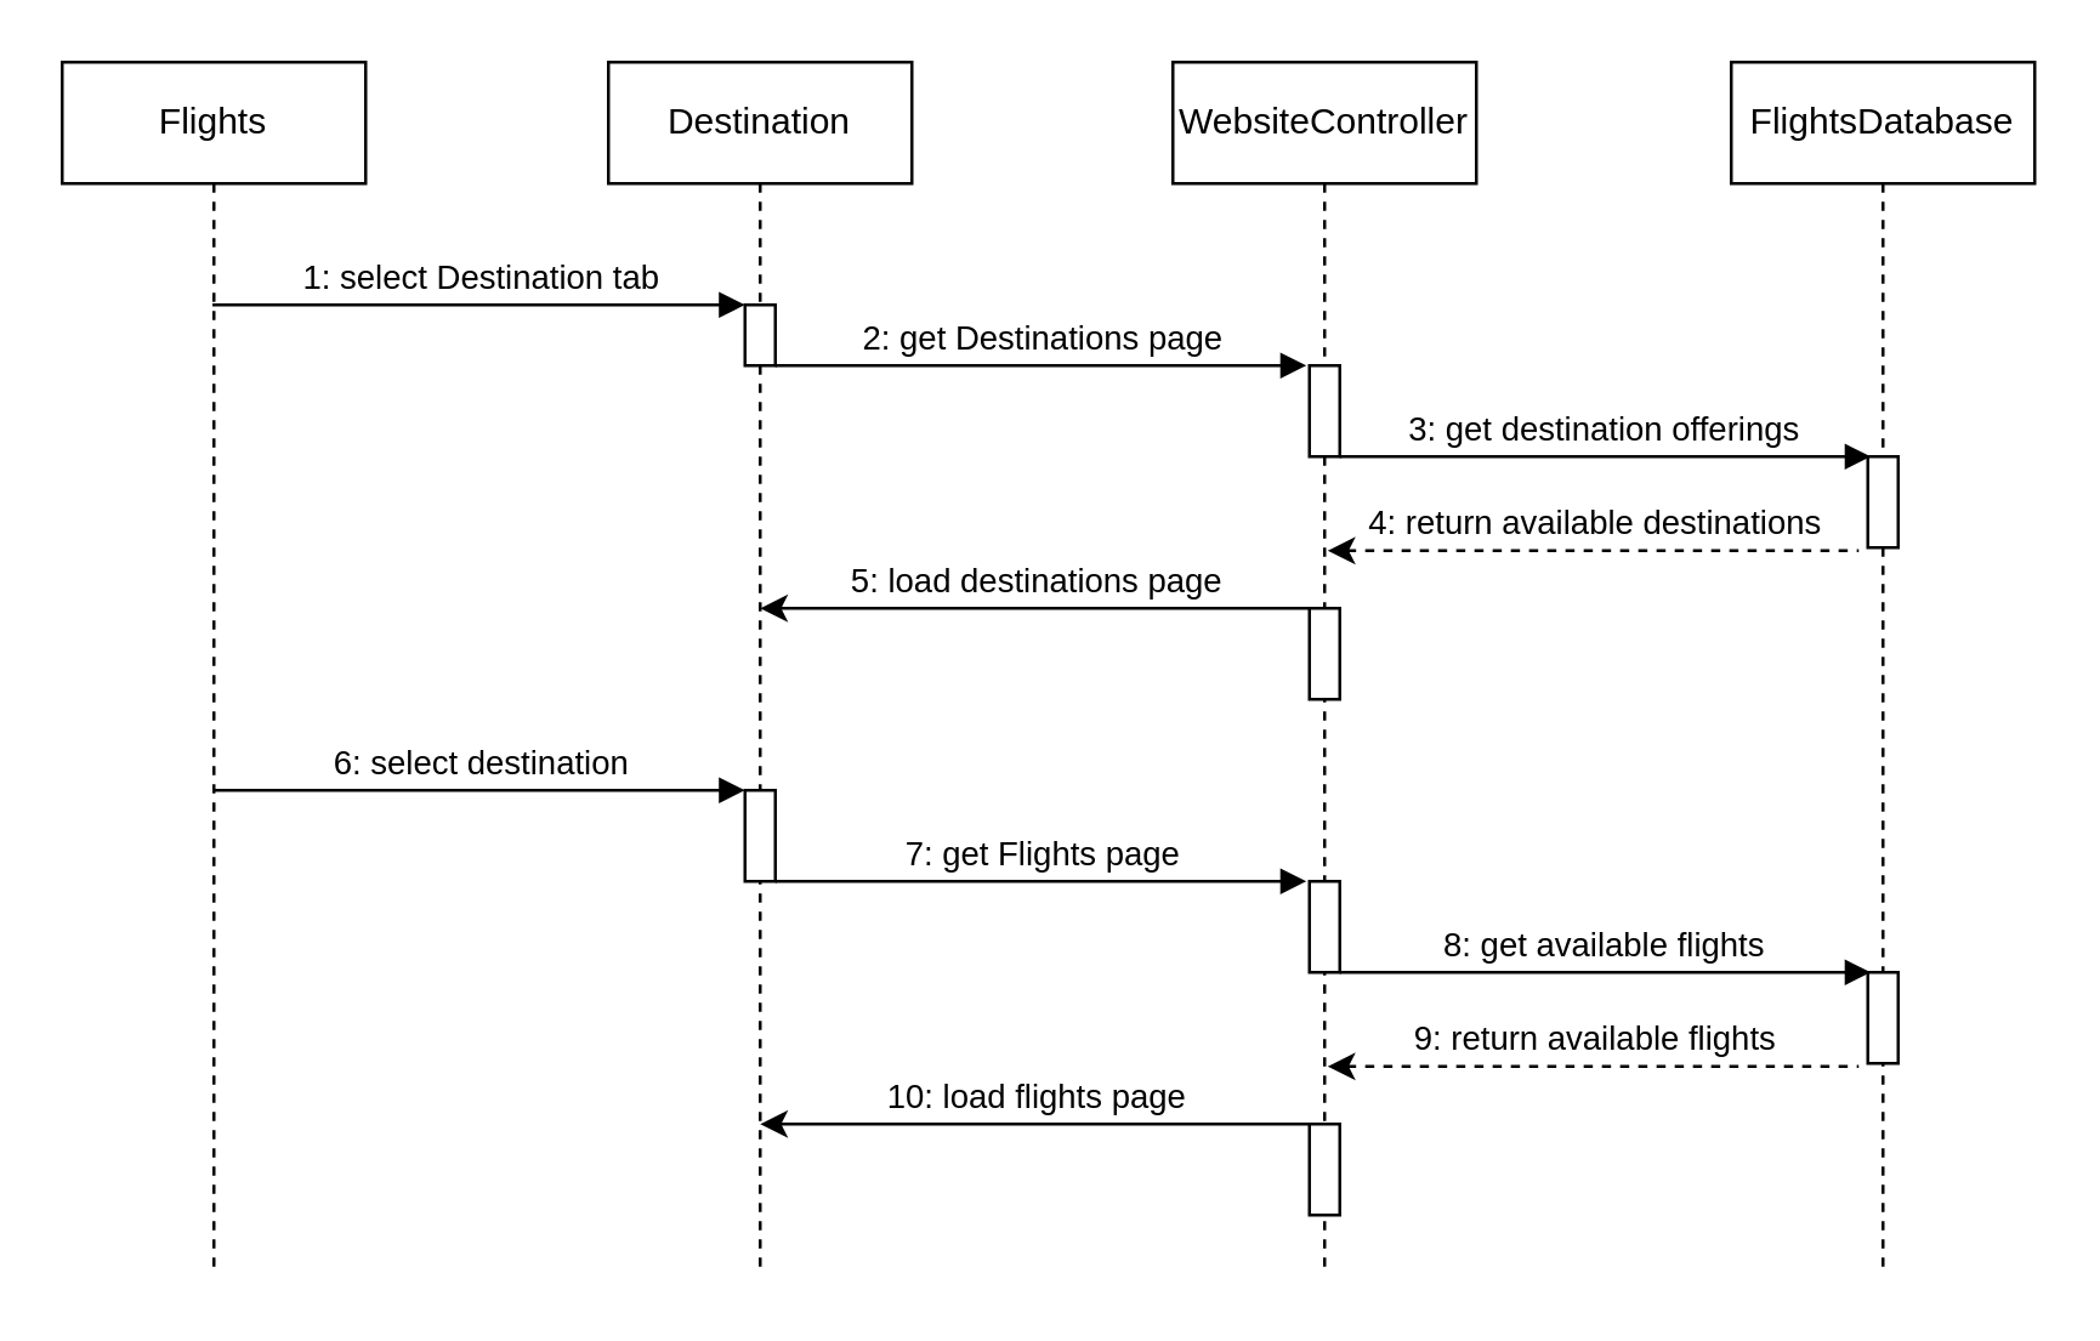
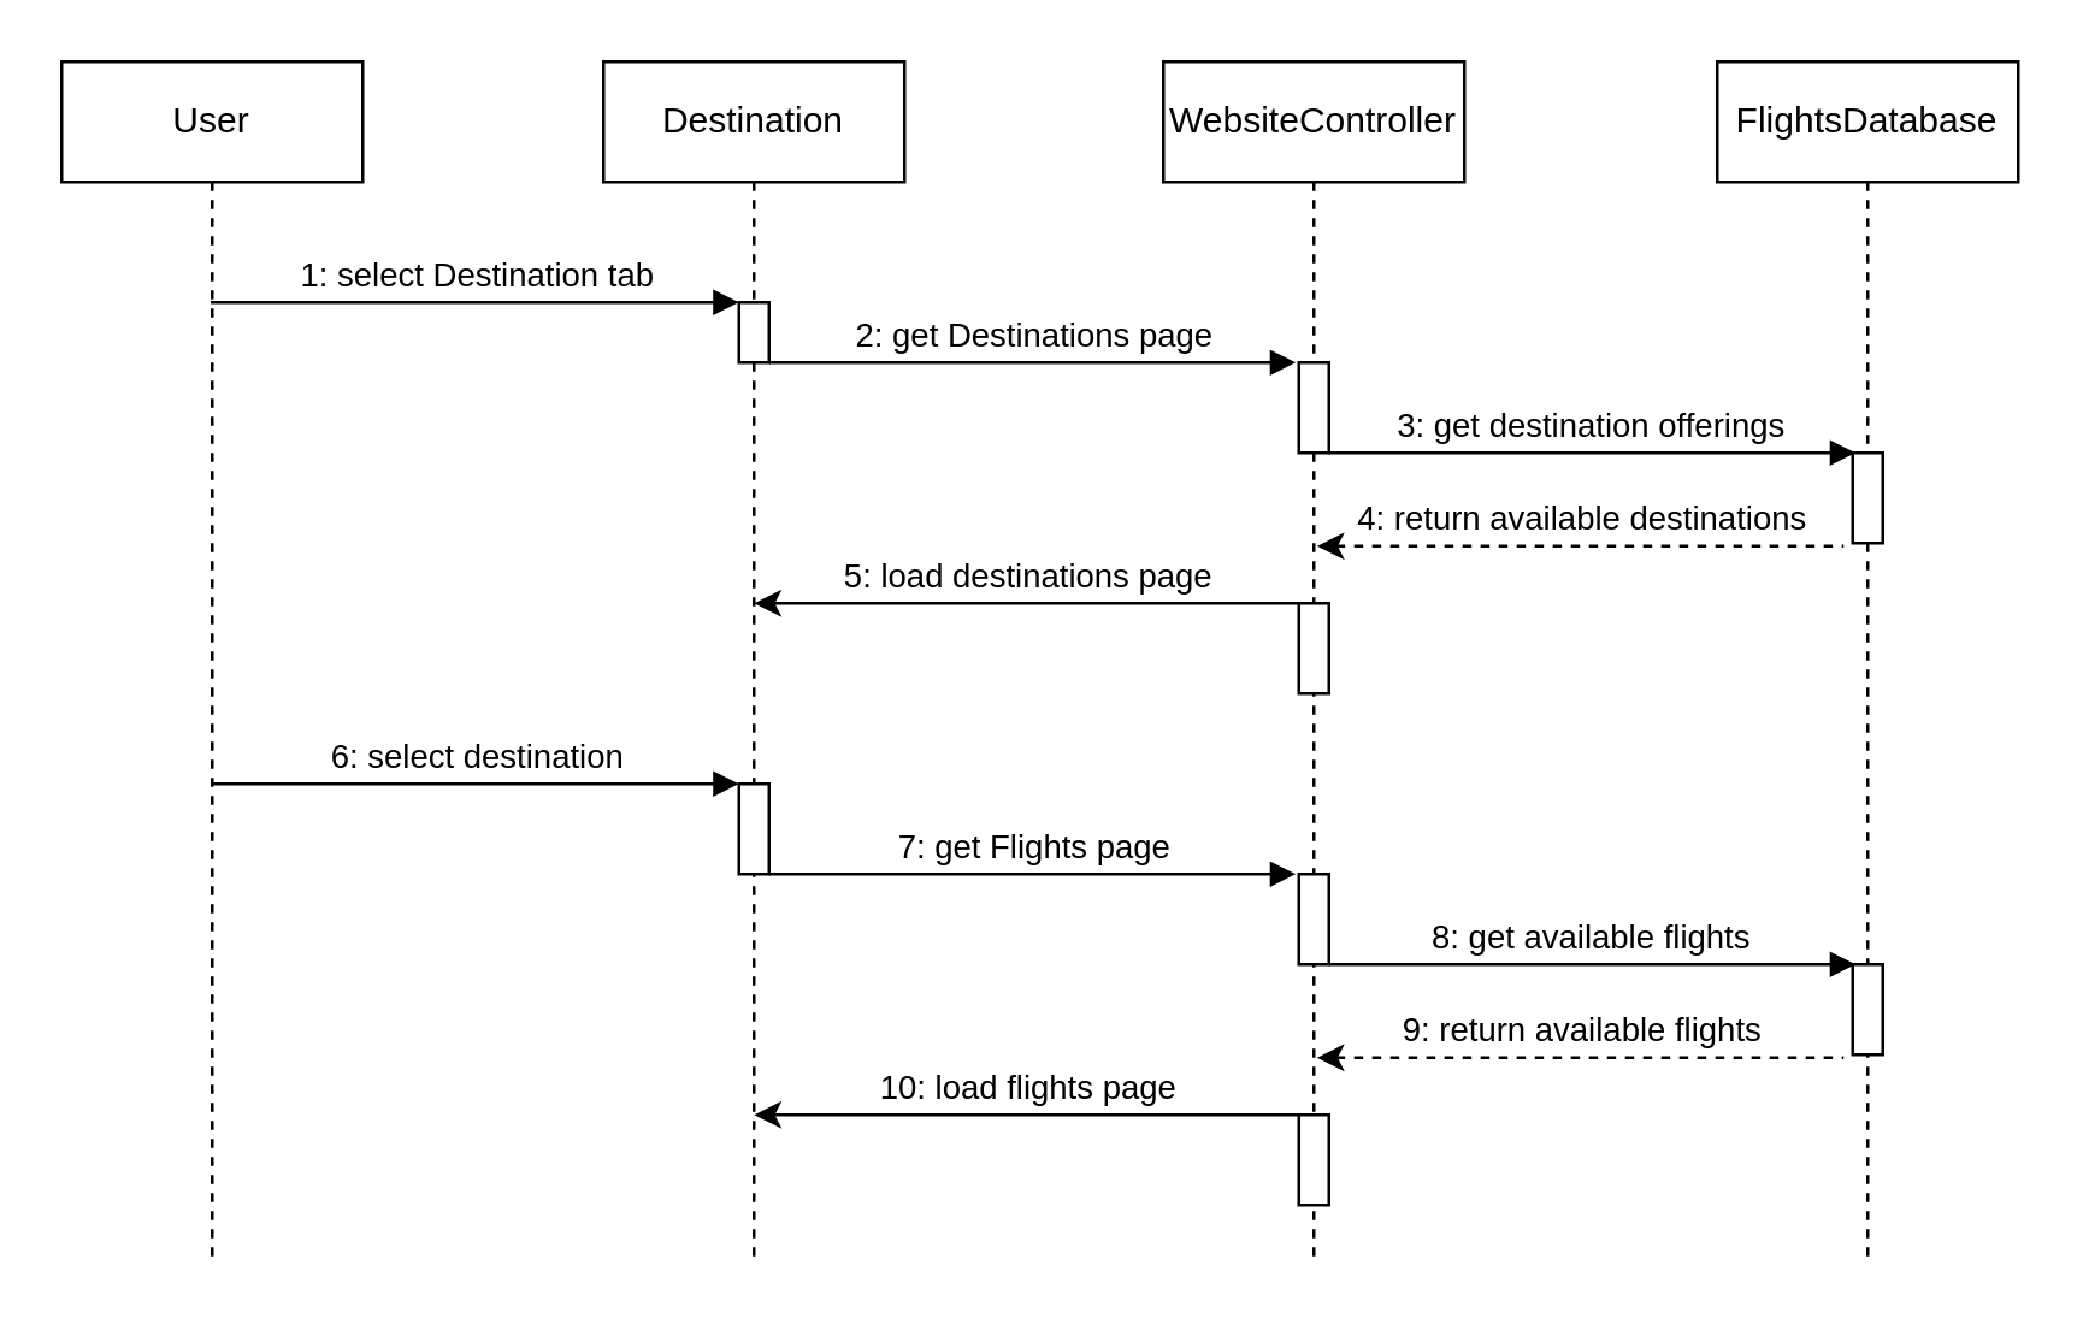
  <mxCell id="0" />
  <mxCell id="1" parent="0" />
- <mxCell id="2" value="Flights" style="shape=umlLifeline;perimeter=lifelinePerimeter;whiteSpace=wrap;html=1;container=0;dropTarget=0;collapsible=0;recursiveResize=0;outlineConnect=0;portConstraint=eastwest;newEdgeStyle={&quot;edgeStyle&quot;:&quot;elbowEdgeStyle&quot;,&quot;elbow&quot;:&quot;vertical&quot;,&quot;curved&quot;:0,&quot;rounded&quot;:0};" parent="1" vertex="1"><mxGeometry x="20" y="20" width="100" height="400" as="geometry" /></mxCell>
+ <mxCell id="2" value="User" style="shape=umlLifeline;perimeter=lifelinePerimeter;whiteSpace=wrap;html=1;container=0;dropTarget=0;collapsible=0;recursiveResize=0;outlineConnect=0;portConstraint=eastwest;newEdgeStyle={&quot;edgeStyle&quot;:&quot;elbowEdgeStyle&quot;,&quot;elbow&quot;:&quot;vertical&quot;,&quot;curved&quot;:0,&quot;rounded&quot;:0};" parent="1" vertex="1"><mxGeometry x="20" y="20" width="100" height="400" as="geometry" /></mxCell>
  <mxCell id="3" value="Destination" style="shape=umlLifeline;perimeter=lifelinePerimeter;whiteSpace=wrap;html=1;container=0;dropTarget=0;collapsible=0;recursiveResize=0;outlineConnect=0;portConstraint=eastwest;newEdgeStyle={&quot;edgeStyle&quot;:&quot;elbowEdgeStyle&quot;,&quot;elbow&quot;:&quot;vertical&quot;,&quot;curved&quot;:0,&quot;rounded&quot;:0};" parent="1" vertex="1"><mxGeometry x="200" y="20" width="100" height="400" as="geometry" /></mxCell>
  <mxCell id="4" value="" style="html=1;points=[];perimeter=orthogonalPerimeter;outlineConnect=0;targetShapes=umlLifeline;portConstraint=eastwest;newEdgeStyle={&quot;edgeStyle&quot;:&quot;elbowEdgeStyle&quot;,&quot;elbow&quot;:&quot;vertical&quot;,&quot;curved&quot;:0,&quot;rounded&quot;:0};" parent="3" vertex="1"><mxGeometry x="45" y="80" width="10" height="20" as="geometry" /></mxCell>
  <mxCell id="5" value="" style="html=1;points=[];perimeter=orthogonalPerimeter;outlineConnect=0;targetShapes=umlLifeline;portConstraint=eastwest;newEdgeStyle={&quot;edgeStyle&quot;:&quot;elbowEdgeStyle&quot;,&quot;elbow&quot;:&quot;vertical&quot;,&quot;curved&quot;:0,&quot;rounded&quot;:0};" vertex="1" parent="3"><mxGeometry x="45" y="240" width="10" height="30" as="geometry" /></mxCell>
  <mxCell id="6" value="1: select Destination tab" style="html=1;verticalAlign=bottom;endArrow=block;edgeStyle=elbowEdgeStyle;elbow=vertical;curved=0;rounded=0;" parent="1" source="2" target="4" edge="1"><mxGeometry relative="1" as="geometry"><mxPoint x="75" y="100" as="sourcePoint" /><Array as="points"><mxPoint x="160" y="100" /></Array></mxGeometry></mxCell>
  <mxCell id="7" value="WebsiteController" style="shape=umlLifeline;perimeter=lifelinePerimeter;whiteSpace=wrap;html=1;container=0;dropTarget=0;collapsible=0;recursiveResize=0;outlineConnect=0;portConstraint=eastwest;newEdgeStyle={&quot;edgeStyle&quot;:&quot;elbowEdgeStyle&quot;,&quot;elbow&quot;:&quot;vertical&quot;,&quot;curved&quot;:0,&quot;rounded&quot;:0};" vertex="1" parent="1"><mxGeometry x="386" y="20" width="100" height="400" as="geometry" /></mxCell>
  <mxCell id="8" value="" style="html=1;points=[];perimeter=orthogonalPerimeter;outlineConnect=0;targetShapes=umlLifeline;portConstraint=eastwest;newEdgeStyle={&quot;edgeStyle&quot;:&quot;elbowEdgeStyle&quot;,&quot;elbow&quot;:&quot;vertical&quot;,&quot;curved&quot;:0,&quot;rounded&quot;:0};" vertex="1" parent="7"><mxGeometry x="45" y="100" width="10" height="30" as="geometry" /></mxCell>
  <mxCell id="9" value="" style="html=1;points=[];perimeter=orthogonalPerimeter;outlineConnect=0;targetShapes=umlLifeline;portConstraint=eastwest;newEdgeStyle={&quot;edgeStyle&quot;:&quot;elbowEdgeStyle&quot;,&quot;elbow&quot;:&quot;vertical&quot;,&quot;curved&quot;:0,&quot;rounded&quot;:0};" vertex="1" parent="7"><mxGeometry x="45" y="180" width="10" height="30" as="geometry" /></mxCell>
  <mxCell id="10" value="2: get Destinations page" style="html=1;verticalAlign=bottom;endArrow=block;edgeStyle=elbowEdgeStyle;elbow=vertical;curved=0;rounded=0;" edge="1" parent="1"><mxGeometry relative="1" as="geometry"><mxPoint x="255" y="120" as="sourcePoint" /><Array as="points"><mxPoint x="345" y="120" /></Array><mxPoint x="430" y="120" as="targetPoint" /></mxGeometry></mxCell>
  <mxCell id="11" value="FlightsDatabase" style="shape=umlLifeline;perimeter=lifelinePerimeter;whiteSpace=wrap;html=1;container=0;dropTarget=0;collapsible=0;recursiveResize=0;outlineConnect=0;portConstraint=eastwest;newEdgeStyle={&quot;edgeStyle&quot;:&quot;elbowEdgeStyle&quot;,&quot;elbow&quot;:&quot;vertical&quot;,&quot;curved&quot;:0,&quot;rounded&quot;:0};" vertex="1" parent="1"><mxGeometry x="570" y="20" width="100" height="400" as="geometry" /></mxCell>
  <mxCell id="12" value="" style="html=1;points=[];perimeter=orthogonalPerimeter;outlineConnect=0;targetShapes=umlLifeline;portConstraint=eastwest;newEdgeStyle={&quot;edgeStyle&quot;:&quot;elbowEdgeStyle&quot;,&quot;elbow&quot;:&quot;vertical&quot;,&quot;curved&quot;:0,&quot;rounded&quot;:0};" vertex="1" parent="11"><mxGeometry x="45" y="130" width="10" height="30" as="geometry" /></mxCell>
  <mxCell id="13" value="" style="html=1;points=[];perimeter=orthogonalPerimeter;outlineConnect=0;targetShapes=umlLifeline;portConstraint=eastwest;newEdgeStyle={&quot;edgeStyle&quot;:&quot;elbowEdgeStyle&quot;,&quot;elbow&quot;:&quot;vertical&quot;,&quot;curved&quot;:0,&quot;rounded&quot;:0};" vertex="1" parent="11"><mxGeometry x="-139" y="270" width="10" height="30" as="geometry" /></mxCell>
  <mxCell id="14" value="" style="html=1;points=[];perimeter=orthogonalPerimeter;outlineConnect=0;targetShapes=umlLifeline;portConstraint=eastwest;newEdgeStyle={&quot;edgeStyle&quot;:&quot;elbowEdgeStyle&quot;,&quot;elbow&quot;:&quot;vertical&quot;,&quot;curved&quot;:0,&quot;rounded&quot;:0};" vertex="1" parent="11"><mxGeometry x="-139" y="350" width="10" height="30" as="geometry" /></mxCell>
  <mxCell id="15" value="7: get Flights page" style="html=1;verticalAlign=bottom;endArrow=block;edgeStyle=elbowEdgeStyle;elbow=vertical;curved=0;rounded=0;" edge="1" parent="11"><mxGeometry relative="1" as="geometry"><mxPoint x="-315" y="270" as="sourcePoint" /><Array as="points"><mxPoint x="-225" y="270" /></Array><mxPoint x="-140" y="270" as="targetPoint" /></mxGeometry></mxCell>
  <mxCell id="16" value="" style="html=1;points=[];perimeter=orthogonalPerimeter;outlineConnect=0;targetShapes=umlLifeline;portConstraint=eastwest;newEdgeStyle={&quot;edgeStyle&quot;:&quot;elbowEdgeStyle&quot;,&quot;elbow&quot;:&quot;vertical&quot;,&quot;curved&quot;:0,&quot;rounded&quot;:0};" vertex="1" parent="11"><mxGeometry x="45" y="300" width="10" height="30" as="geometry" /></mxCell>
  <mxCell id="17" value="8: get available flights" style="html=1;verticalAlign=bottom;endArrow=block;edgeStyle=elbowEdgeStyle;elbow=vertical;curved=0;rounded=0;" edge="1" parent="11"><mxGeometry x="-0.001" relative="1" as="geometry"><mxPoint x="-129" y="300" as="sourcePoint" /><Array as="points"><mxPoint x="-39" y="300" /></Array><mxPoint x="46" y="300" as="targetPoint" /><mxPoint as="offset" /></mxGeometry></mxCell>
  <mxCell id="18" value="9: return available flights" style="html=1;verticalAlign=bottom;endArrow=none;edgeStyle=elbowEdgeStyle;elbow=vertical;curved=0;rounded=0;startArrow=classic;startFill=1;endFill=0;dashed=1;" edge="1" parent="11"><mxGeometry relative="1" as="geometry"><mxPoint x="-133" y="331" as="sourcePoint" /><Array as="points"><mxPoint x="-43" y="331" /></Array><mxPoint x="42" y="331" as="targetPoint" /></mxGeometry></mxCell>
  <mxCell id="19" value="10: load flights page" style="html=1;verticalAlign=bottom;endArrow=none;edgeStyle=elbowEdgeStyle;elbow=vertical;curved=0;rounded=0;startArrow=classic;startFill=1;endFill=0;" edge="1" parent="11" target="14"><mxGeometry relative="1" as="geometry"><mxPoint x="-320" y="350" as="sourcePoint" /><Array as="points"><mxPoint x="-230" y="350" /></Array><mxPoint x="-145" y="350" as="targetPoint" /></mxGeometry></mxCell>
  <mxCell id="20" value="3: get destination offerings" style="html=1;verticalAlign=bottom;endArrow=block;edgeStyle=elbowEdgeStyle;elbow=vertical;curved=0;rounded=0;" edge="1" parent="1"><mxGeometry x="-0.001" relative="1" as="geometry"><mxPoint x="441" y="150" as="sourcePoint" /><Array as="points"><mxPoint x="531" y="150" /></Array><mxPoint x="616" y="150" as="targetPoint" /><mxPoint as="offset" /></mxGeometry></mxCell>
  <mxCell id="21" value="4: return available destinations" style="html=1;verticalAlign=bottom;endArrow=none;edgeStyle=elbowEdgeStyle;elbow=vertical;curved=0;rounded=0;startArrow=classic;startFill=1;endFill=0;dashed=1;" edge="1" parent="1"><mxGeometry relative="1" as="geometry"><mxPoint x="437" y="181" as="sourcePoint" /><Array as="points"><mxPoint x="527" y="181" /></Array><mxPoint x="612" y="181" as="targetPoint" /></mxGeometry></mxCell>
  <mxCell id="22" value="5: load destinations page" style="html=1;verticalAlign=bottom;endArrow=none;edgeStyle=elbowEdgeStyle;elbow=vertical;curved=0;rounded=0;startArrow=classic;startFill=1;endFill=0;" edge="1" parent="1" target="9"><mxGeometry relative="1" as="geometry"><mxPoint x="250" y="200" as="sourcePoint" /><Array as="points"><mxPoint x="340" y="200" /></Array><mxPoint x="425" y="200" as="targetPoint" /></mxGeometry></mxCell>
  <mxCell id="23" value="6: select destination" style="html=1;verticalAlign=bottom;endArrow=block;edgeStyle=elbowEdgeStyle;elbow=vertical;curved=0;rounded=0;" edge="1" parent="1"><mxGeometry relative="1" as="geometry"><mxPoint x="70" y="260" as="sourcePoint" /><Array as="points"><mxPoint x="160" y="260" /></Array><mxPoint x="245" y="260" as="targetPoint" /></mxGeometry></mxCell>
